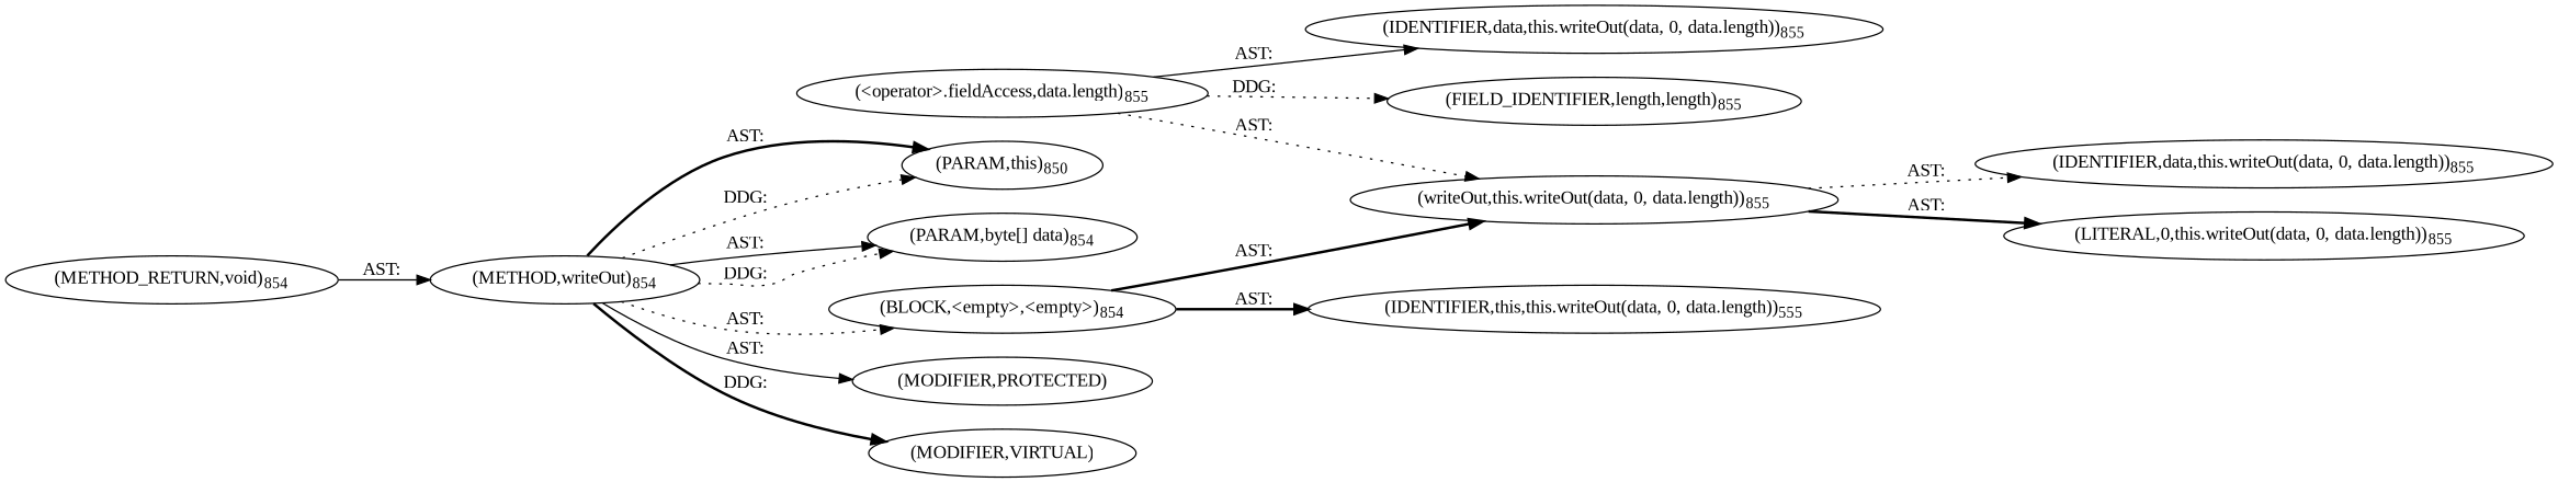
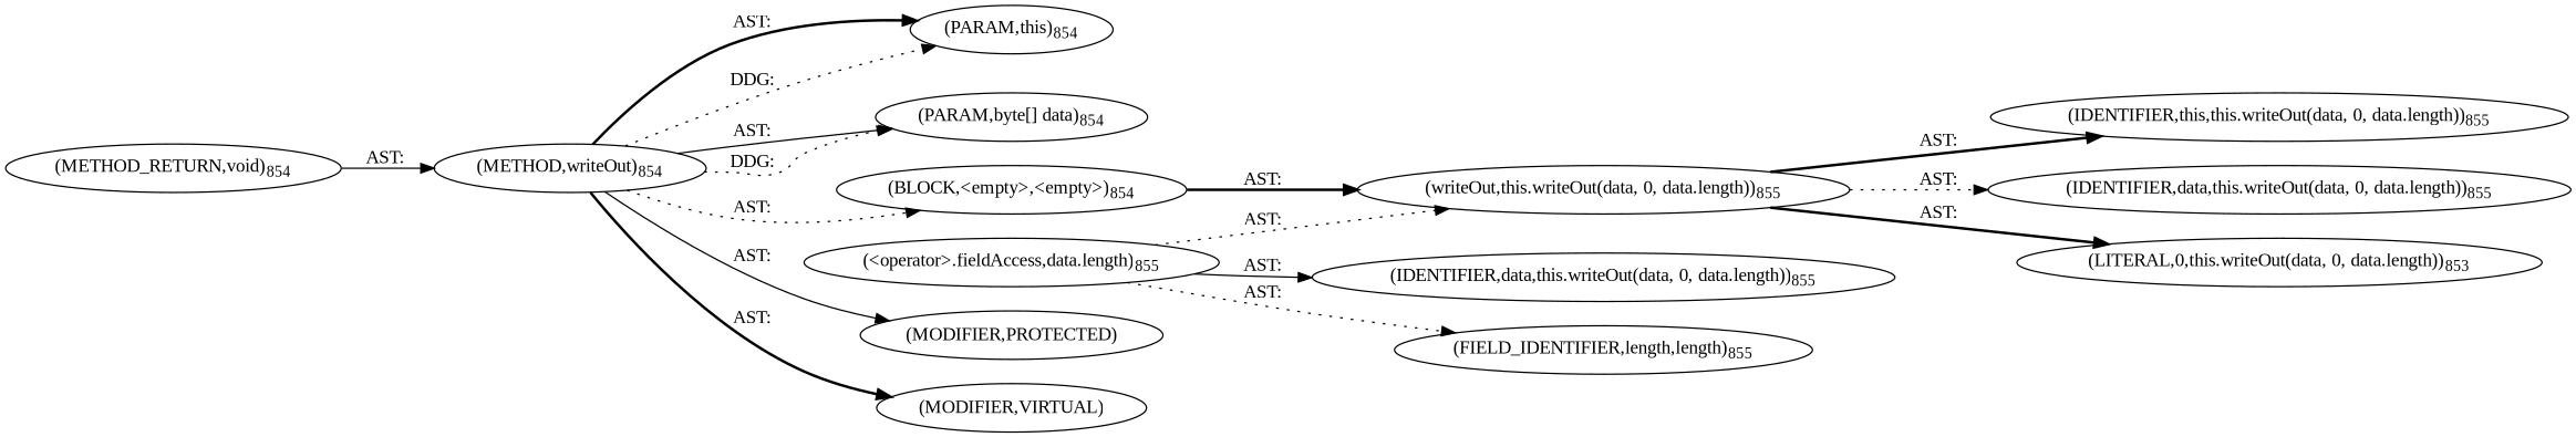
  digraph {
    fontname="Liberation Serif"
    rankdir=LR
    node [fontname="Liberation Serif"]
    edge [fontname="Liberation Serif" style=dotted]
    n1 [label=<(METHOD,writeOut)<SUB>854</SUB>>]
-   n2 [label=<(PARAM,this)<SUB>850</SUB>>]
+   n2 [label=<(PARAM,this)<SUB>854</SUB>>]
    n3 [label=<(PARAM,byte[] data)<SUB>854</SUB>>]
    n4 [label=<(BLOCK,&lt;empty&gt;,&lt;empty&gt;)<SUB>854</SUB>>]
    n5 [label=<(MODIFIER,PROTECTED)>]
    n6 [label=<(MODIFIER,VIRTUAL)>]
    n7 [label=<(writeOut,this.writeOut(data, 0, data.length))<SUB>855</SUB>>]
    n8 [label=<(METHOD_RETURN,void)<SUB>854</SUB>>]
-   n9 [label=<(IDENTIFIER,this,this.writeOut(data, 0, data.length))<SUB>555</SUB>>]
+   n9 [label=<(IDENTIFIER,this,this.writeOut(data, 0, data.length))<SUB>855</SUB>>]
    n10 [label=<(IDENTIFIER,data,this.writeOut(data, 0, data.length))<SUB>855</SUB>>]
-   n11 [label=<(LITERAL,0,this.writeOut(data, 0, data.length))<SUB>855</SUB>>]
+   n11 [label=<(LITERAL,0,this.writeOut(data, 0, data.length))<SUB>853</SUB>>]
    n12 [label=<(&lt;operator&gt;.fieldAccess,data.length)<SUB>855</SUB>>]
    n13 [label=<(IDENTIFIER,data,this.writeOut(data, 0, data.length))<SUB>855</SUB>>]
    n14 [label=<(FIELD_IDENTIFIER,length,length)<SUB>855</SUB>>]
    n1 -> n2 [label="AST: " style=bold]
    n1 -> n2 [label="DDG: "]
    n1 -> n3 [label="AST: " style=solid]
    n1 -> n3 [label="DDG: "]
    n1 -> n4 [label="AST: "]
    n1 -> n5 [label="AST: " style=solid]
-   n1 -> n6 [label="DDG: " style=bold]
+   n1 -> n6 [label="AST: " style=bold]
    n4 -> n7 [label="AST: " style=bold]
-   n4 -> n9 [label="AST: " style=bold]
+   n7 -> n9 [label="AST: " style=bold]
    n7 -> n10 [label="AST: "]
    n7 -> n11 [label="AST: " style=bold]
    n8 -> n1 [label="AST: " style=solid]
    n12 -> n7 [label="AST: "]
    n12 -> n13 [label="AST: " style=solid]
-   n12 -> n14 [label="DDG: "]
+   n12 -> n14 [label="AST: "]
  }
